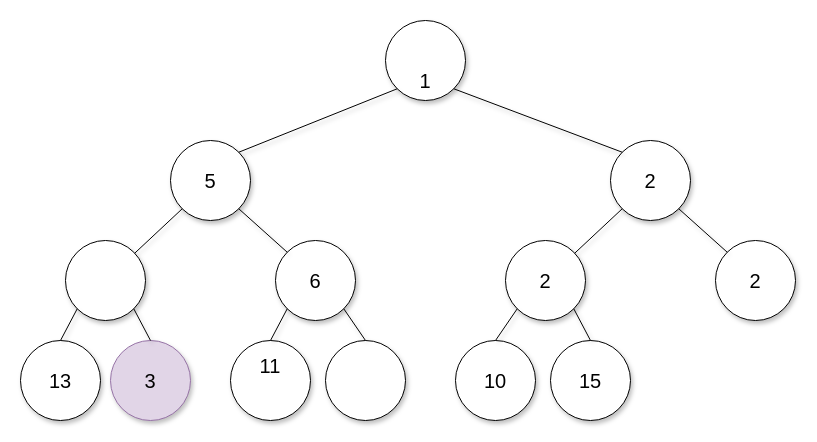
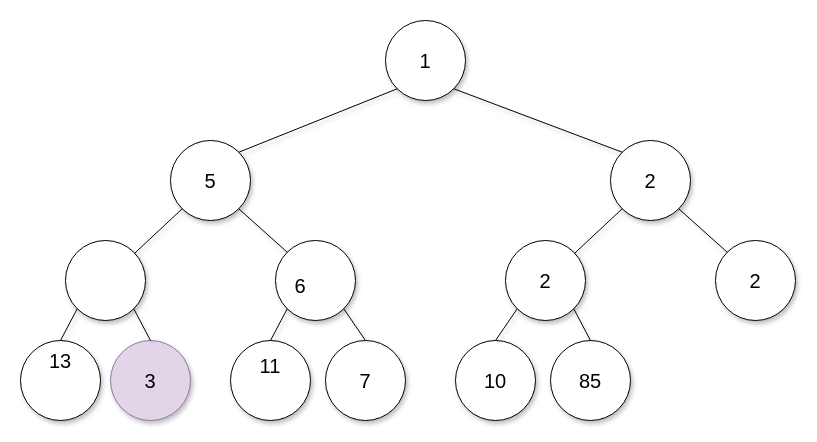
  <mxCell id="0" />
  <mxCell id="1" parent="0" />
  <mxCell id="2" value="" style="ellipse;whiteSpace=wrap;html=1;aspect=fixed;shadow=1;sketch=0;" vertex="1" parent="1"><mxGeometry x="385" y="20" width="80" height="80" as="geometry" /></mxCell>
- <mxCell id="3" value="1" style="text;html=1;strokeColor=none;fillColor=none;align=center;verticalAlign=middle;whiteSpace=wrap;rounded=0;fontSize=20;shadow=1;sketch=0;" vertex="1" parent="1"><mxGeometry x="405" y="70" width="40" height="20" as="geometry" /></mxCell>
+ <mxCell id="3" value="1" style="text;html=1;strokeColor=none;fillColor=none;align=center;verticalAlign=middle;whiteSpace=wrap;rounded=0;fontSize=20;shadow=1;sketch=0;" vertex="1" parent="1"><mxGeometry x="405" y="50" width="40" height="20" as="geometry" /></mxCell>
  <mxCell id="4" value="" style="ellipse;whiteSpace=wrap;html=1;aspect=fixed;shadow=1;sketch=0;" vertex="1" parent="1"><mxGeometry x="170" y="140" width="80" height="80" as="geometry" /></mxCell>
  <mxCell id="5" value="5" style="text;html=1;strokeColor=none;fillColor=none;align=center;verticalAlign=middle;whiteSpace=wrap;rounded=0;fontSize=20;shadow=1;sketch=0;" vertex="1" parent="1"><mxGeometry x="190" y="170" width="40" height="20" as="geometry" /></mxCell>
  <mxCell id="6" value="" style="ellipse;whiteSpace=wrap;html=1;aspect=fixed;shadow=1;sketch=0;" vertex="1" parent="1"><mxGeometry x="610" y="140" width="80" height="80" as="geometry" /></mxCell>
  <mxCell id="7" value="2" style="text;html=1;strokeColor=none;fillColor=none;align=center;verticalAlign=middle;whiteSpace=wrap;rounded=0;fontSize=20;shadow=1;sketch=0;" vertex="1" parent="1"><mxGeometry x="630" y="170" width="40" height="20" as="geometry" /></mxCell>
  <mxCell id="8" value="" style="ellipse;whiteSpace=wrap;html=1;aspect=fixed;shadow=1;sketch=0;" vertex="1" parent="1"><mxGeometry x="275" y="240" width="80" height="80" as="geometry" /></mxCell>
- <mxCell id="9" value="6" style="text;html=1;strokeColor=none;fillColor=none;align=center;verticalAlign=middle;whiteSpace=wrap;rounded=0;fontSize=20;shadow=1;sketch=0;" vertex="1" parent="1"><mxGeometry x="295" y="270" width="40" height="20" as="geometry" /></mxCell>
+ <mxCell id="9" value="6" style="text;html=1;strokeColor=none;fillColor=none;align=center;verticalAlign=middle;whiteSpace=wrap;rounded=0;fontSize=20;shadow=1;sketch=0;" vertex="1" parent="1"><mxGeometry x="280" y="275" width="40" height="20" as="geometry" /></mxCell>
  <mxCell id="10" value="" style="ellipse;whiteSpace=wrap;html=1;aspect=fixed;shadow=1;sketch=0;" vertex="1" parent="1"><mxGeometry y="240" width="80" height="80" as="geometry" x="65" /></mxCell>
  <mxCell id="11" value="" style="ellipse;whiteSpace=wrap;html=1;aspect=fixed;shadow=1;sketch=0;" vertex="1" parent="1"><mxGeometry x="230" y="340" width="80" height="80" as="geometry" /></mxCell>
  <mxCell id="12" value="11" style="text;html=1;strokeColor=none;fillColor=none;align=center;verticalAlign=middle;whiteSpace=wrap;rounded=0;fontSize=20;shadow=1;sketch=0;" vertex="1" parent="1"><mxGeometry x="250" y="355" width="40" height="20" as="geometry" /></mxCell>
  <mxCell id="13" value="" style="ellipse;whiteSpace=wrap;html=1;aspect=fixed;shadow=1;sketch=0;fillColor=#e1d5e7;strokeColor=#9673a6;" vertex="1" parent="1"><mxGeometry x="110" y="340" width="80" height="80" as="geometry" /></mxCell>
  <mxCell id="14" value="3" style="text;html=1;strokeColor=none;fillColor=none;align=center;verticalAlign=middle;whiteSpace=wrap;rounded=0;fontSize=20;shadow=1;sketch=0;" vertex="1" parent="1"><mxGeometry x="130" y="370" width="40" height="20" as="geometry" /></mxCell>
  <mxCell id="15" value="" style="ellipse;whiteSpace=wrap;html=1;aspect=fixed;shadow=1;sketch=0;" vertex="1" parent="1"><mxGeometry x="20" y="340" width="80" height="80" as="geometry" /></mxCell>
- <mxCell id="16" value="13" style="text;html=1;strokeColor=none;fillColor=none;align=center;verticalAlign=middle;whiteSpace=wrap;rounded=0;fontSize=20;shadow=1;sketch=0;" vertex="1" parent="1"><mxGeometry x="40" y="370" width="40" height="20" as="geometry" /></mxCell>
+ <mxCell id="16" value="13" style="text;html=1;strokeColor=none;fillColor=none;align=center;verticalAlign=middle;whiteSpace=wrap;rounded=0;fontSize=20;shadow=1;sketch=0;" vertex="1" parent="1"><mxGeometry x="40" y="350" width="40" height="20" as="geometry" /></mxCell>
  <mxCell id="17" value="" style="ellipse;whiteSpace=wrap;html=1;aspect=fixed;shadow=1;sketch=0;" vertex="1" parent="1"><mxGeometry x="715" y="240" width="80" height="80" as="geometry" /></mxCell>
  <mxCell id="18" value="2" style="text;html=1;strokeColor=none;fillColor=none;align=center;verticalAlign=middle;whiteSpace=wrap;rounded=0;fontSize=20;shadow=1;sketch=0;" vertex="1" parent="1"><mxGeometry x="735" y="270" width="40" height="20" as="geometry" /></mxCell>
  <mxCell id="19" value="" style="ellipse;whiteSpace=wrap;html=1;aspect=fixed;shadow=1;sketch=0;" vertex="1" parent="1"><mxGeometry x="505" y="240" width="80" height="80" as="geometry" /></mxCell>
  <mxCell id="20" value="2" style="text;html=1;strokeColor=none;fillColor=none;align=center;verticalAlign=middle;whiteSpace=wrap;rounded=0;fontSize=20;shadow=1;sketch=0;" vertex="1" parent="1"><mxGeometry x="525" y="270" width="40" height="20" as="geometry" /></mxCell>
  <mxCell id="21" value="" style="endArrow=none;html=1;fontSize=20;entryX=0;entryY=1;entryDx=0;entryDy=0;exitX=1;exitY=0;exitDx=0;exitDy=0;shadow=1;sketch=0;" edge="1" parent="1" source="4" target="2"><mxGeometry width="50" height="50" relative="1" as="geometry"><mxPoint x="360" y="170" as="sourcePoint" /><mxPoint x="410" y="120" as="targetPoint" /></mxGeometry></mxCell>
  <mxCell id="22" value="" style="endArrow=none;html=1;fontSize=20;entryX=1;entryY=1;entryDx=0;entryDy=0;exitX=0;exitY=0;exitDx=0;exitDy=0;shadow=1;sketch=0;" edge="1" parent="1" source="6" target="2"><mxGeometry width="50" height="50" relative="1" as="geometry"><mxPoint x="360" y="205" as="sourcePoint" /><mxPoint x="410" y="155" as="targetPoint" /></mxGeometry></mxCell>
  <mxCell id="23" value="" style="endArrow=none;html=1;fontSize=20;entryX=0;entryY=1;entryDx=0;entryDy=0;shadow=1;sketch=0;" edge="1" parent="1" source="10" target="4"><mxGeometry width="50" height="50" relative="1" as="geometry"><mxPoint x="160" y="290" as="sourcePoint" /><mxPoint x="210" y="240" as="targetPoint" /></mxGeometry></mxCell>
  <mxCell id="24" value="" style="endArrow=none;html=1;fontSize=20;entryX=1;entryY=1;entryDx=0;entryDy=0;exitX=0;exitY=0;exitDx=0;exitDy=0;shadow=1;sketch=0;" edge="1" parent="1" source="8" target="4"><mxGeometry width="50" height="50" relative="1" as="geometry"><mxPoint x="160" y="315" as="sourcePoint" /><mxPoint x="210" y="265" as="targetPoint" /></mxGeometry></mxCell>
  <mxCell id="25" value="" style="endArrow=none;html=1;fontSize=20;exitX=0.5;exitY=0;exitDx=0;exitDy=0;entryX=0;entryY=1;entryDx=0;entryDy=0;shadow=1;sketch=0;" edge="1" parent="1" source="15" target="10"><mxGeometry width="50" height="50" relative="1" as="geometry"><mxPoint x="160" y="330" as="sourcePoint" /><mxPoint x="210" y="280" as="targetPoint" /></mxGeometry></mxCell>
  <mxCell id="26" value="" style="endArrow=none;html=1;fontSize=20;entryX=1;entryY=1;entryDx=0;entryDy=0;exitX=0.5;exitY=0;exitDx=0;exitDy=0;shadow=1;sketch=0;" edge="1" parent="1" source="13" target="10"><mxGeometry width="50" height="50" relative="1" as="geometry"><mxPoint x="185" y="340" as="sourcePoint" /><mxPoint x="235" y="290" as="targetPoint" /></mxGeometry></mxCell>
  <mxCell id="27" value="" style="endArrow=none;html=1;fontSize=20;entryX=0;entryY=1;entryDx=0;entryDy=0;exitX=0.5;exitY=0;exitDx=0;exitDy=0;shadow=1;sketch=0;" edge="1" parent="1" source="11" target="8"><mxGeometry width="50" height="50" relative="1" as="geometry"><mxPoint x="200" y="350" as="sourcePoint" /><mxPoint x="250" y="300" as="targetPoint" /></mxGeometry></mxCell>
  <mxCell id="28" value="" style="endArrow=none;html=1;fontSize=20;entryX=0;entryY=1;entryDx=0;entryDy=0;shadow=1;sketch=0;" edge="1" parent="1" source="19" target="6"><mxGeometry width="50" height="50" relative="1" as="geometry"><mxPoint x="490" y="230" as="sourcePoint" /><mxPoint x="540" y="180" as="targetPoint" /></mxGeometry></mxCell>
  <mxCell id="29" value="" style="endArrow=none;html=1;fontSize=20;entryX=1;entryY=1;entryDx=0;entryDy=0;exitX=0;exitY=0;exitDx=0;exitDy=0;shadow=1;sketch=0;" edge="1" parent="1" source="17" target="6"><mxGeometry width="50" height="50" relative="1" as="geometry"><mxPoint x="640" y="330" as="sourcePoint" /><mxPoint x="690" y="280" as="targetPoint" /></mxGeometry></mxCell>
  <mxCell id="30" value="" style="ellipse;whiteSpace=wrap;html=1;aspect=fixed;shadow=1;sketch=0;" vertex="1" parent="1"><mxGeometry x="325" y="340" width="80" height="80" as="geometry" /></mxCell>
+ <mxCell id="31" value="7" style="text;html=1;align=center;verticalAlign=middle;whiteSpace=wrap;rounded=0;fontSize=20;shadow=1;sketch=0;" vertex="1" parent="1"><mxGeometry x="345" y="370" width="40" height="20" as="geometry" /></mxCell>
  <mxCell id="32" value="" style="endArrow=none;html=1;fontSize=20;exitX=0.5;exitY=0;exitDx=0;exitDy=0;entryX=1;entryY=1;entryDx=0;entryDy=0;shadow=1;sketch=0;" edge="1" parent="1" source="30" target="8"><mxGeometry width="50" height="50" relative="1" as="geometry"><mxPoint x="510" y="430" as="sourcePoint" /><mxPoint x="560" y="380" as="targetPoint" /></mxGeometry></mxCell>
  <mxCell id="33" value="" style="ellipse;whiteSpace=wrap;html=1;aspect=fixed;shadow=1;sketch=0;" vertex="1" parent="1"><mxGeometry x="455" y="340" width="80" height="80" as="geometry" /></mxCell>
  <mxCell id="34" value="10" style="text;html=1;strokeColor=none;fillColor=none;align=center;verticalAlign=middle;whiteSpace=wrap;rounded=0;fontSize=20;shadow=1;sketch=0;" vertex="1" parent="1"><mxGeometry x="475" y="370" width="40" height="20" as="geometry" /></mxCell>
  <mxCell id="35" value="" style="ellipse;whiteSpace=wrap;html=1;aspect=fixed;shadow=1;sketch=0;" vertex="1" parent="1"><mxGeometry x="550" y="340" width="80" height="80" as="geometry" /></mxCell>
- <mxCell id="36" value="15" style="text;html=1;align=center;verticalAlign=middle;whiteSpace=wrap;rounded=0;fontSize=20;shadow=1;sketch=0;" vertex="1" parent="1"><mxGeometry x="570" y="370" width="40" height="20" as="geometry" /></mxCell>
+ <mxCell id="36" value="85" style="text;html=1;align=center;verticalAlign=middle;whiteSpace=wrap;rounded=0;fontSize=20;shadow=1;sketch=0;" vertex="1" parent="1"><mxGeometry x="570" y="370" width="40" height="20" as="geometry" /></mxCell>
  <mxCell id="37" value="" style="endArrow=none;html=1;fontSize=20;exitX=0.5;exitY=0;exitDx=0;exitDy=0;entryX=0;entryY=1;entryDx=0;entryDy=0;shadow=1;sketch=0;" edge="1" parent="1" source="33" target="19"><mxGeometry width="50" height="50" relative="1" as="geometry"><mxPoint x="455" y="310" as="sourcePoint" /><mxPoint x="505" y="260" as="targetPoint" /></mxGeometry></mxCell>
  <mxCell id="38" value="" style="endArrow=none;html=1;fontSize=20;exitX=0.5;exitY=0;exitDx=0;exitDy=0;entryX=1;entryY=1;entryDx=0;entryDy=0;shadow=1;sketch=0;" edge="1" parent="1" source="35" target="19"><mxGeometry width="50" height="50" relative="1" as="geometry"><mxPoint x="455" y="310" as="sourcePoint" /><mxPoint x="505" y="260" as="targetPoint" /></mxGeometry></mxCell>
